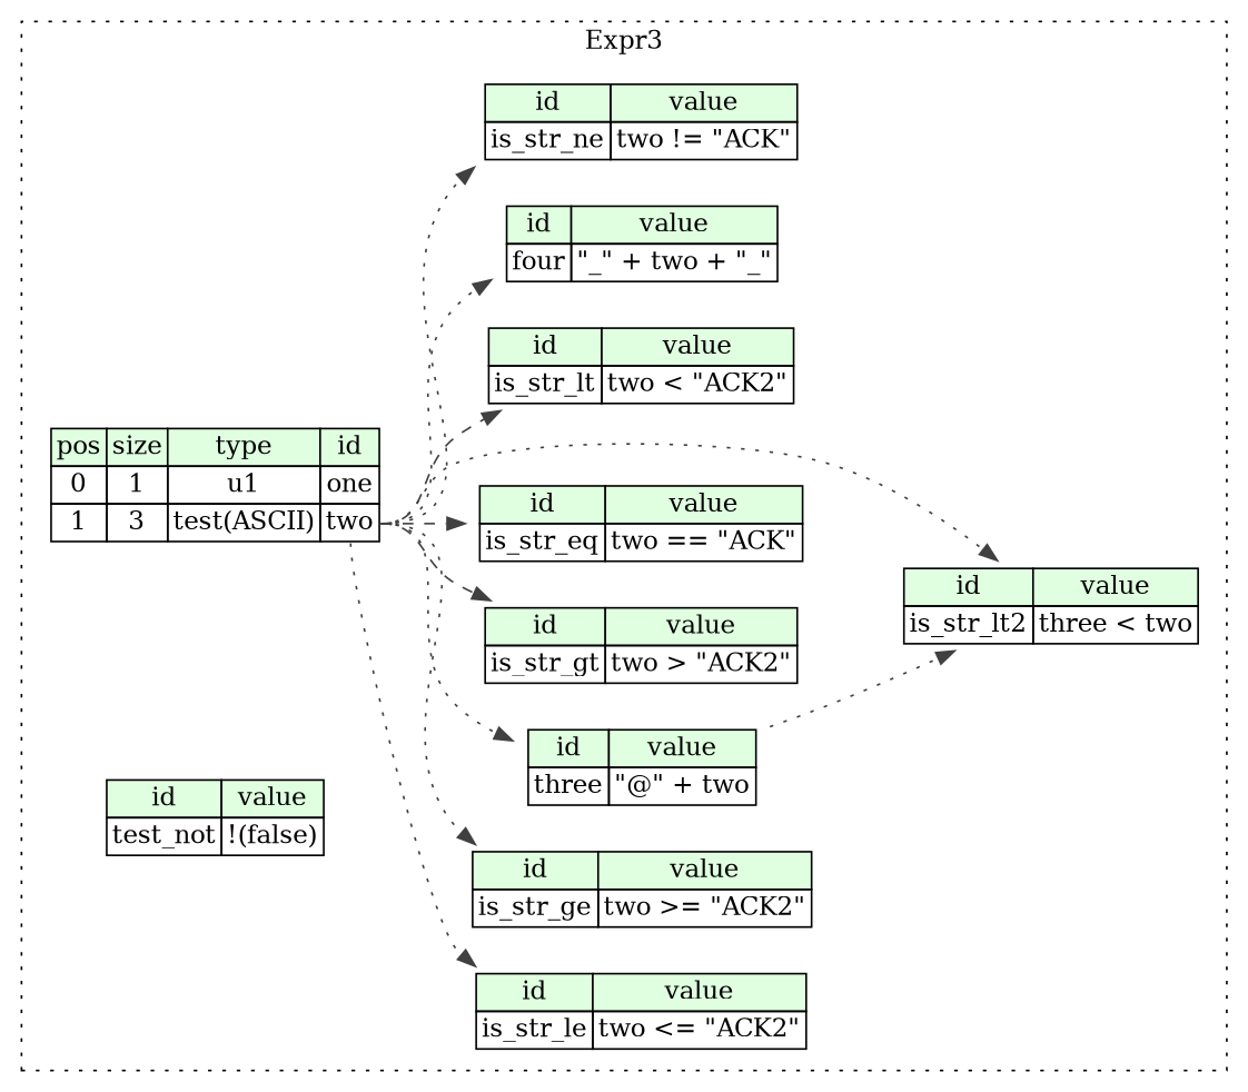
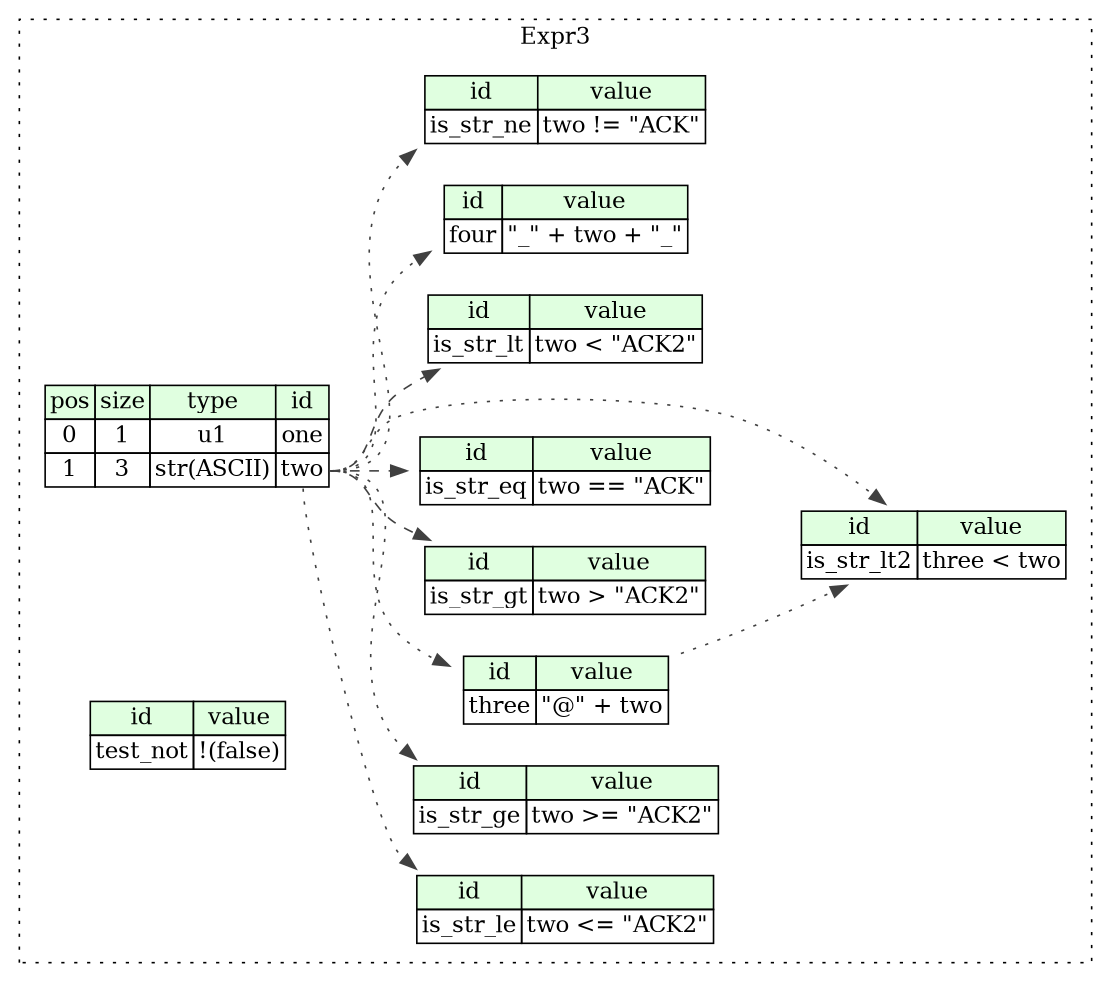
  digraph {
    rankdir=LR
    node [shape=plaintext]
    edge [color="#404040" tailport=two_type style=dotted]
-   n1 [label=<<TABLE BORDER="0" CELLBORDER="1" CELLSPACING="0"> 			<TR><TD BGCOLOR="#E0FFE0">pos</TD><TD BGCOLOR="#E0FFE0">size</TD><TD BGCOLOR="#E0FFE0">type</TD><TD BGCOLOR="#E0FFE0">id</TD></TR> 			<TR><TD PORT="one_pos">0</TD><TD PORT="one_size">1</TD><TD>u1</TD><TD PORT="one_type">one</TD></TR> 			<TR><TD PORT="two_pos">1</TD><TD PORT="two_size">3</TD><TD>test(ASCII)</TD><TD PORT="two_type">two</TD></TR> 		</TABLE>>]
+   n1 [label=<<TABLE BORDER="0" CELLBORDER="1" CELLSPACING="0"> 			<TR><TD BGCOLOR="#E0FFE0">pos</TD><TD BGCOLOR="#E0FFE0">size</TD><TD BGCOLOR="#E0FFE0">type</TD><TD BGCOLOR="#E0FFE0">id</TD></TR> 			<TR><TD PORT="one_pos">0</TD><TD PORT="one_size">1</TD><TD>u1</TD><TD PORT="one_type">one</TD></TR> 			<TR><TD PORT="two_pos">1</TD><TD PORT="two_size">3</TD><TD>str(ASCII)</TD><TD PORT="two_type">two</TD></TR> 		</TABLE>>]
    n2 [label=<<TABLE BORDER="0" CELLBORDER="1" CELLSPACING="0"> 			<TR><TD BGCOLOR="#E0FFE0">id</TD><TD BGCOLOR="#E0FFE0">value</TD></TR> 			<TR><TD>is_str_le</TD><TD>two &lt;= &quot;ACK2&quot;</TD></TR> 		</TABLE>>]
    n3 [label=<<TABLE BORDER="0" CELLBORDER="1" CELLSPACING="0"> 			<TR><TD BGCOLOR="#E0FFE0">id</TD><TD BGCOLOR="#E0FFE0">value</TD></TR> 			<TR><TD>is_str_ge</TD><TD>two &gt;= &quot;ACK2&quot;</TD></TR> 		</TABLE>>]
    n4 [label=<<TABLE BORDER="0" CELLBORDER="1" CELLSPACING="0"> 			<TR><TD BGCOLOR="#E0FFE0">id</TD><TD BGCOLOR="#E0FFE0">value</TD></TR> 			<TR><TD>three</TD><TD>&quot;@&quot; + two</TD></TR> 		</TABLE>>]
    n5 [label=<<TABLE BORDER="0" CELLBORDER="1" CELLSPACING="0"> 			<TR><TD BGCOLOR="#E0FFE0">id</TD><TD BGCOLOR="#E0FFE0">value</TD></TR> 			<TR><TD>is_str_gt</TD><TD>two &gt; &quot;ACK2&quot;</TD></TR> 		</TABLE>>]
    n6 [label=<<TABLE BORDER="0" CELLBORDER="1" CELLSPACING="0"> 			<TR><TD BGCOLOR="#E0FFE0">id</TD><TD BGCOLOR="#E0FFE0">value</TD></TR> 			<TR><TD>is_str_eq</TD><TD>two == &quot;ACK&quot;</TD></TR> 		</TABLE>>]
    n7 [label=<<TABLE BORDER="0" CELLBORDER="1" CELLSPACING="0"> 			<TR><TD BGCOLOR="#E0FFE0">id</TD><TD BGCOLOR="#E0FFE0">value</TD></TR> 			<TR><TD>is_str_lt2</TD><TD>three &lt; two</TD></TR> 		</TABLE>>]
    n8 [label=<<TABLE BORDER="0" CELLBORDER="1" CELLSPACING="0"> 			<TR><TD BGCOLOR="#E0FFE0">id</TD><TD BGCOLOR="#E0FFE0">value</TD></TR> 			<TR><TD>is_str_lt</TD><TD>two &lt; &quot;ACK2&quot;</TD></TR> 		</TABLE>>]
    n9 [label=<<TABLE BORDER="0" CELLBORDER="1" CELLSPACING="0"> 			<TR><TD BGCOLOR="#E0FFE0">id</TD><TD BGCOLOR="#E0FFE0">value</TD></TR> 			<TR><TD>four</TD><TD>&quot;_&quot; + two + &quot;_&quot;</TD></TR> 		</TABLE>>]
    n10 [label=<<TABLE BORDER="0" CELLBORDER="1" CELLSPACING="0"> 			<TR><TD BGCOLOR="#E0FFE0">id</TD><TD BGCOLOR="#E0FFE0">value</TD></TR> 			<TR><TD>is_str_ne</TD><TD>two != &quot;ACK&quot;</TD></TR> 		</TABLE>>]
    n11 [label=<<TABLE BORDER="0" CELLBORDER="1" CELLSPACING="0"> 			<TR><TD BGCOLOR="#E0FFE0">id</TD><TD BGCOLOR="#E0FFE0">value</TD></TR> 			<TR><TD>test_not</TD><TD>!(false)</TD></TR> 		</TABLE>>]
    subgraph cluster_1 {
      label=Expr3
      style=dotted
      n1
      n2
      n3
      n4
      n5
      n6
      n7
      n8
      n9
      n10
      n11
    }
    n1 -> n2
    n1 -> n3
    n1 -> n4
    n1 -> n5 [style=dashed]
    n1 -> n6 [style=dashed]
    n1 -> n7
    n1 -> n8 [style=dashed]
    n1 -> n9
    n1 -> n10
    n4 -> n7 [tailport=three_type]
  }
